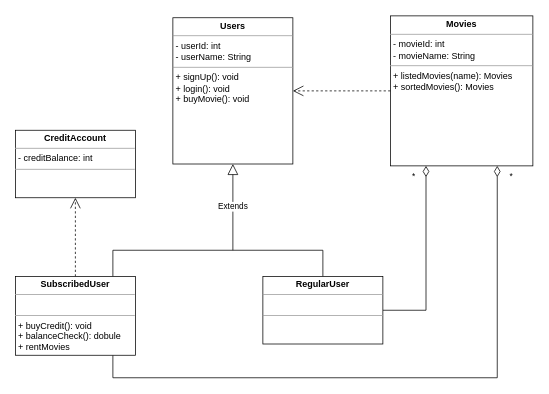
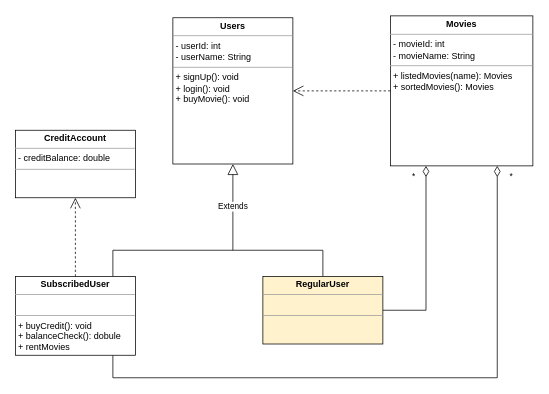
  <mxCell id="0" />
  <mxCell id="1" parent="0" />
  <mxCell id="2" value="&lt;p style=&quot;margin:0px;margin-top:4px;text-align:center;&quot;&gt;&lt;b&gt;Movies&lt;/b&gt;&lt;br&gt;&lt;/p&gt;&lt;hr size=&quot;1&quot;&gt;&lt;p style=&quot;margin:0px;margin-left:4px;&quot;&gt;- movieId: int&lt;/p&gt;&lt;p style=&quot;margin:0px;margin-left:4px;&quot;&gt;- movieName: String&lt;/p&gt;&lt;hr size=&quot;1&quot;&gt;&lt;p style=&quot;margin:0px;margin-left:4px;&quot;&gt;+ listedMovies(name): Movies&lt;/p&gt;&lt;p style=&quot;margin:0px;margin-left:4px;&quot;&gt;+ sortedMovies(): Movies&lt;/p&gt;&lt;p style=&quot;margin:0px;margin-left:4px;&quot;&gt;&lt;br&gt;&lt;/p&gt;" style="verticalAlign=top;align=left;overflow=fill;fontSize=12;fontFamily=Helvetica;html=1;whiteSpace=wrap;" vertex="1" parent="1"><mxGeometry x="520" y="20.5" width="190" height="200" as="geometry" /></mxCell>
  <mxCell id="3" value="&lt;p style=&quot;margin:0px;margin-top:4px;text-align:center;&quot;&gt;&lt;b&gt;Users&lt;/b&gt;&lt;/p&gt;&lt;hr size=&quot;1&quot;&gt;&lt;p style=&quot;margin:0px;margin-left:4px;&quot;&gt;- userId: int&lt;/p&gt;&lt;p style=&quot;margin:0px;margin-left:4px;&quot;&gt;- userName: String&lt;/p&gt;&lt;hr size=&quot;1&quot;&gt;&lt;p style=&quot;margin:0px;margin-left:4px;&quot;&gt;+&amp;nbsp;signUp(): void&lt;br&gt;&lt;/p&gt;&lt;p style=&quot;margin:0px;margin-left:4px;&quot;&gt;+ login(): void&lt;/p&gt;&lt;p style=&quot;margin:0px;margin-left:4px;&quot;&gt;+ buyMovie(): void&lt;/p&gt;&lt;p style=&quot;margin:0px;margin-left:4px;&quot;&gt;&lt;br&gt;&lt;/p&gt;" style="verticalAlign=top;align=left;overflow=fill;fontSize=12;fontFamily=Helvetica;html=1;whiteSpace=wrap;" vertex="1" parent="1"><mxGeometry x="230" y="23" width="160" height="195" as="geometry" /></mxCell>
  <mxCell id="4" value="" style="endArrow=open;endSize=12;dashed=1;html=1;rounded=0;exitX=0;exitY=0.5;exitDx=0;exitDy=0;" edge="1" parent="1" source="2" target="3"><mxGeometry width="160" relative="1" as="geometry"><mxPoint x="220" y="253" as="sourcePoint" /><mxPoint x="380" y="253" as="targetPoint" /></mxGeometry></mxCell>
  <mxCell id="5" style="edgeStyle=orthogonalEdgeStyle;rounded=0;orthogonalLoop=1;jettySize=auto;html=1;entryX=0.5;entryY=0;entryDx=0;entryDy=0;endArrow=none;endFill=0;" edge="1" parent="1" source="9" target="12"><mxGeometry relative="1" as="geometry"><Array as="points"><mxPoint x="150" y="333" /><mxPoint x="430" y="333" /></Array></mxGeometry></mxCell>
  <mxCell id="6" style="edgeStyle=orthogonalEdgeStyle;rounded=0;orthogonalLoop=1;jettySize=auto;html=1;endArrow=open;endFill=0;dashed=1;endSize=12;" edge="1" parent="1" source="9" target="14"><mxGeometry relative="1" as="geometry" /></mxCell>
  <mxCell id="7" style="edgeStyle=orthogonalEdgeStyle;rounded=0;orthogonalLoop=1;jettySize=auto;html=1;entryX=0.75;entryY=1;entryDx=0;entryDy=0;endSize=12;endArrow=diamondThin;endFill=0;" edge="1" parent="1" source="9" target="2"><mxGeometry relative="1" as="geometry"><Array as="points"><mxPoint x="150" y="503" /><mxPoint x="663" y="503" /></Array></mxGeometry></mxCell>
  <mxCell id="8" value="*" style="edgeLabel;html=1;align=center;verticalAlign=middle;resizable=0;points=[];" connectable="0" vertex="1" parent="7"><mxGeometry x="0.938" y="-2" relative="1" as="geometry"><mxPoint x="16" y="-12" as="offset" /></mxGeometry></mxCell>
  <mxCell id="9" value="&lt;p style=&quot;margin:0px;margin-top:4px;text-align:center;&quot;&gt;&lt;b&gt;SubscribedUser&lt;/b&gt;&lt;br&gt;&lt;/p&gt;&lt;hr size=&quot;1&quot;&gt;&lt;p style=&quot;margin:0px;margin-left:4px;&quot;&gt;&lt;br&gt;&lt;/p&gt;&lt;hr size=&quot;1&quot;&gt;&lt;p style=&quot;margin:0px;margin-left:4px;&quot;&gt;+&amp;nbsp;buyCredit(): void&lt;br&gt;&lt;/p&gt;&lt;p style=&quot;margin:0px;margin-left:4px;&quot;&gt;+&amp;nbsp;balanceCheck(): dobule&lt;/p&gt;&lt;p style=&quot;margin:0px;margin-left:4px;&quot;&gt;+ rentMovies&lt;/p&gt;" style="verticalAlign=top;align=left;overflow=fill;fontSize=12;fontFamily=Helvetica;html=1;whiteSpace=wrap;" vertex="1" parent="1"><mxGeometry x="20" y="368" width="160" height="105" as="geometry" /></mxCell>
  <mxCell id="10" style="edgeStyle=orthogonalEdgeStyle;rounded=0;orthogonalLoop=1;jettySize=auto;html=1;entryX=0.25;entryY=1;entryDx=0;entryDy=0;endArrow=diamondThin;endFill=0;endSize=12;" edge="1" parent="1" source="12" target="2"><mxGeometry relative="1" as="geometry" /></mxCell>
  <mxCell id="11" value="*" style="edgeLabel;html=1;align=center;verticalAlign=middle;resizable=0;points=[];" connectable="0" vertex="1" parent="10"><mxGeometry x="-0.887" y="-2" relative="1" as="geometry"><mxPoint x="26" y="-182" as="offset" /></mxGeometry></mxCell>
- <mxCell id="12" value="&lt;p style=&quot;margin:0px;margin-top:4px;text-align:center;&quot;&gt;&lt;b&gt;RegularUser&lt;/b&gt;&lt;br&gt;&lt;/p&gt;&lt;hr size=&quot;1&quot;&gt;&lt;p style=&quot;margin:0px;margin-left:4px;&quot;&gt;&lt;br&gt;&lt;/p&gt;&lt;hr size=&quot;1&quot;&gt;&lt;p style=&quot;margin:0px;margin-left:4px;&quot;&gt;&lt;br&gt;&lt;/p&gt;" style="verticalAlign=top;align=left;overflow=fill;fontSize=12;fontFamily=Helvetica;html=1;whiteSpace=wrap;" vertex="1" parent="1"><mxGeometry x="350" y="368" width="160" height="90" as="geometry" /></mxCell>
+ <mxCell id="12" value="&lt;p style=&quot;margin:0px;margin-top:4px;text-align:center;&quot;&gt;&lt;b&gt;RegularUser&lt;/b&gt;&lt;br&gt;&lt;/p&gt;&lt;hr size=&quot;1&quot;&gt;&lt;p style=&quot;margin:0px;margin-left:4px;&quot;&gt;&lt;br&gt;&lt;/p&gt;&lt;hr size=&quot;1&quot;&gt;&lt;p style=&quot;margin:0px;margin-left:4px;&quot;&gt;&lt;br&gt;&lt;/p&gt;" style="verticalAlign=top;align=left;overflow=fill;fontSize=12;fontFamily=Helvetica;html=1;whiteSpace=wrap;fillColor=#fff2cc;" vertex="1" parent="1"><mxGeometry x="350" y="368" width="160" height="90" as="geometry" /></mxCell>
  <mxCell id="13" value="Extends" style="endArrow=block;endSize=12;endFill=0;html=1;rounded=0;entryX=0.5;entryY=1;entryDx=0;entryDy=0;" edge="1" parent="1" target="3"><mxGeometry width="160" relative="1" as="geometry"><mxPoint x="310" y="333" as="sourcePoint" /><mxPoint x="280" y="323" as="targetPoint" /></mxGeometry></mxCell>
- <mxCell id="14" value="&lt;p style=&quot;margin:0px;margin-top:4px;text-align:center;&quot;&gt;&lt;b&gt;C&lt;/b&gt;&lt;b style=&quot;background-color: initial;&quot;&gt;reditAccount&lt;/b&gt;&lt;/p&gt;&lt;hr size=&quot;1&quot;&gt;&lt;p style=&quot;margin:0px;margin-left:4px;&quot;&gt;-&amp;nbsp;creditBalance: int&lt;/p&gt;&lt;hr size=&quot;1&quot;&gt;&lt;p style=&quot;margin:0px;margin-left:4px;&quot;&gt;&amp;nbsp;&lt;/p&gt;" style="verticalAlign=top;align=left;overflow=fill;fontSize=12;fontFamily=Helvetica;html=1;whiteSpace=wrap;" vertex="1" parent="1"><mxGeometry x="20" y="173" width="160" height="90" as="geometry" /></mxCell>
+ <mxCell id="14" value="&lt;p style=&quot;margin:0px;margin-top:4px;text-align:center;&quot;&gt;&lt;b&gt;C&lt;/b&gt;&lt;b style=&quot;background-color: initial;&quot;&gt;reditAccount&lt;/b&gt;&lt;/p&gt;&lt;hr size=&quot;1&quot;&gt;&lt;p style=&quot;margin:0px;margin-left:4px;&quot;&gt;-&amp;nbsp;creditBalance: double&lt;/p&gt;&lt;hr size=&quot;1&quot;&gt;&lt;p style=&quot;margin:0px;margin-left:4px;&quot;&gt;&amp;nbsp;&lt;/p&gt;" style="verticalAlign=top;align=left;overflow=fill;fontSize=12;fontFamily=Helvetica;html=1;whiteSpace=wrap;" vertex="1" parent="1"><mxGeometry x="20" y="173" width="160" height="90" as="geometry" /></mxCell>
